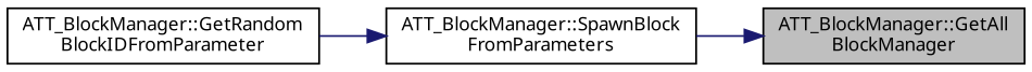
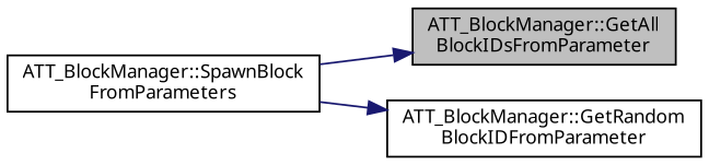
  digraph {
    fontname="Noto Sans"
    rankdir=RL
    node [color=black fillcolor=white fontname="Noto Sans" fontsize=10 shape=record style=filled]
    edge [color=midnightblue dir=back fontname="Noto Sans" fontsize=10 labelfontname=Helvetica labelfontsize=10 style=solid]
-   n1 [fillcolor=grey75 fontcolor=black height=0.2 label="ATT_BlockManager::GetAll\lBlockManager" width=0.4]
+   n1 [fillcolor=grey75 fontcolor=black height=0.2 label="ATT_BlockManager::GetAll\lBlockIDsFromParameter" width=0.4]
    n2 [height=0.2 label="ATT_BlockManager::SpawnBlock\lFromParameters" width=0.4]
    n3 [height=0.2 label="ATT_BlockManager::GetRandom\lBlockIDFromParameter" width=0.4]
    n1 -> n2
-   n2 -> n3
+   n3 -> n2
  }
